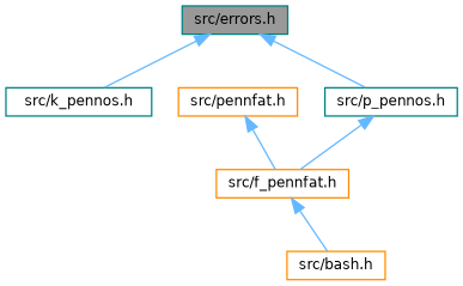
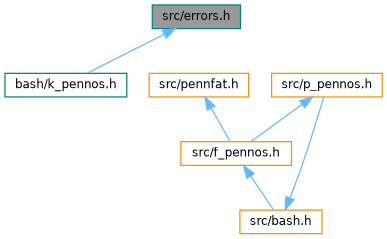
  digraph {
    node [color=teal fillcolor=white fontname=Helvetica fontsize=10 shape=box style=filled]
    edge [color=steelblue1 dir=back fontname=Helvetica fontsize=10 labelfontname=Helvetica labelfontsize=10 style=solid]
    n1 [fillcolor=grey60 fontcolor=black height=0.2 label="src/errors.h" width=0.4]
-   n2 [height=0.2 label="src/k_pennos.h" width=0.4]
-   n3 [height=0.2 label="src/p_pennos.h" width=0.4]
-   n4 [color=darkorange height=0.2 label="src/f_pennfat.h" width=0.4]
+   n2 [height=0.2 label="bash/k_pennos.h" width=0.4]
+   n3 [color=darkorange height=0.2 label="src/p_pennos.h" width=0.4]
+   n4 [color=darkorange height=0.2 label="src/f_pennos.h" width=0.4]
    n5 [color=darkorange height=0.2 label="src/pennfat.h" width=0.4]
    n6 [color=darkorange height=0.2 label="src/bash.h" width=0.4]
    n1 -> n2
-   n1 -> n3
+   n6 -> n3
    n3 -> n4
    n4 -> n6
    n5 -> n4
  }
